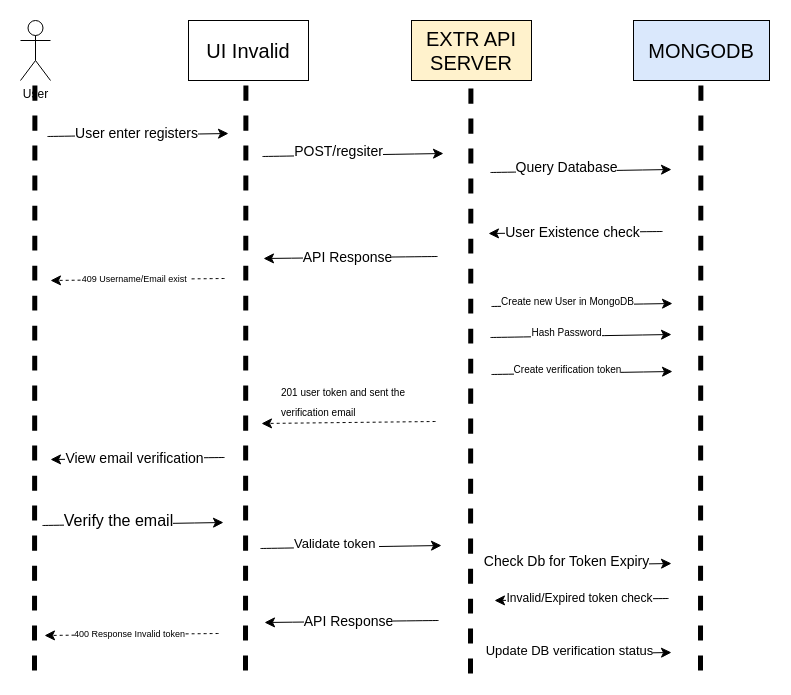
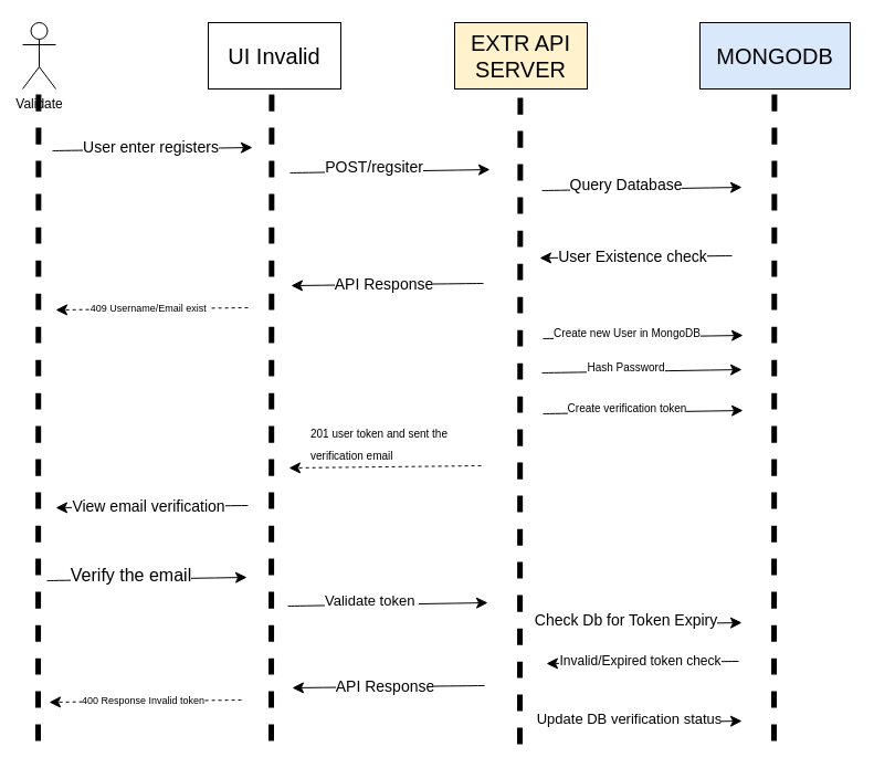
  <mxCell id="0" />
  <mxCell id="1" parent="0" />
- <mxCell id="2" value="User" style="shape=umlActor;verticalLabelPosition=bottom;verticalAlign=top;html=1;outlineConnect=0;" parent="1" vertex="1"><mxGeometry x="20" y="20" width="30" height="60" as="geometry" /></mxCell>
+ <mxCell id="2" value="Validate" style="shape=umlActor;verticalLabelPosition=bottom;verticalAlign=top;html=1;outlineConnect=0;" parent="1" vertex="1"><mxGeometry x="20" y="20" width="30" height="60" as="geometry" /></mxCell>
  <mxCell id="3" value="&lt;span style=&quot;font-size: 20px;&quot;&gt;EXTR API SERVER&lt;/span&gt;" style="rounded=0;whiteSpace=wrap;html=1;fillColor=#fff2cc;" parent="1" vertex="1"><mxGeometry x="411" y="20" width="120" height="60" as="geometry" /></mxCell>
  <mxCell id="4" value="&lt;span style=&quot;font-size: 20px;&quot;&gt;MONGODB&lt;/span&gt;" style="rounded=0;whiteSpace=wrap;html=1;fillColor=#dae8fc;" parent="1" vertex="1"><mxGeometry x="633" y="20" width="136" height="60" as="geometry" /></mxCell>
  <mxCell id="5" value="" style="endArrow=none;dashed=1;html=1;rounded=0;fontSize=12;startSize=8;endSize=8;curved=1;strokeWidth=5;" parent="1" edge="1"><mxGeometry width="50" height="50" relative="1" as="geometry"><mxPoint x="245" y="670" as="sourcePoint" /><mxPoint x="245.41" y="80" as="targetPoint" /></mxGeometry></mxCell>
  <mxCell id="6" value="" style="endArrow=none;dashed=1;html=1;rounded=0;fontSize=12;startSize=8;endSize=8;curved=1;strokeWidth=5;" parent="1" edge="1"><mxGeometry width="50" height="50" relative="1" as="geometry"><mxPoint x="470" y="673" as="sourcePoint" /><mxPoint x="470.41" y="83" as="targetPoint" /></mxGeometry></mxCell>
  <mxCell id="7" value="" style="endArrow=none;dashed=1;html=1;rounded=0;fontSize=12;startSize=8;endSize=8;curved=1;strokeWidth=5;" parent="1" edge="1"><mxGeometry width="50" height="50" relative="1" as="geometry"><mxPoint x="700" y="670" as="sourcePoint" /><mxPoint x="700.41" y="80" as="targetPoint" /></mxGeometry></mxCell>
  <mxCell id="8" value="" style="endArrow=classic;html=1;rounded=0;fontSize=12;startSize=8;endSize=8;curved=1;" parent="1" edge="1"><mxGeometry width="50" height="50" relative="1" as="geometry"><mxPoint x="262" y="156" as="sourcePoint" /><mxPoint x="443" y="153" as="targetPoint" /></mxGeometry></mxCell>
  <mxCell id="9" value="&lt;font style=&quot;font-size: 14px;&quot;&gt;POST/regsiter&lt;/font&gt;" style="edgeLabel;html=1;align=center;verticalAlign=middle;resizable=0;points=[];fontSize=12;" parent="8" vertex="1" connectable="0"><mxGeometry x="-0.158" y="4" relative="1" as="geometry"><mxPoint as="offset" /></mxGeometry></mxCell>
  <mxCell id="10" value="" style="endArrow=classic;html=1;rounded=0;fontSize=12;startSize=8;endSize=8;curved=1;" parent="1" edge="1"><mxGeometry width="50" height="50" relative="1" as="geometry"><mxPoint x="490" y="172" as="sourcePoint" /><mxPoint x="671" y="169" as="targetPoint" /></mxGeometry></mxCell>
  <mxCell id="11" value="&lt;font style=&quot;font-size: 14px;&quot;&gt;Query Database&lt;/font&gt;" style="edgeLabel;html=1;align=center;verticalAlign=middle;resizable=0;points=[];fontSize=12;" parent="10" vertex="1" connectable="0"><mxGeometry x="-0.158" y="4" relative="1" as="geometry"><mxPoint as="offset" /></mxGeometry></mxCell>
  <mxCell id="12" value="" style="endArrow=classic;html=1;rounded=0;fontSize=12;startSize=8;endSize=8;curved=1;" parent="1" edge="1"><mxGeometry width="50" height="50" relative="1" as="geometry"><mxPoint x="662" y="231" as="sourcePoint" /><mxPoint x="488" y="233" as="targetPoint" /></mxGeometry></mxCell>
  <mxCell id="13" value="&lt;font style=&quot;font-size: 14px;&quot;&gt;User Existence check&lt;/font&gt;" style="edgeLabel;html=1;align=center;verticalAlign=middle;resizable=0;points=[];fontSize=12;" parent="12" vertex="1" connectable="0"><mxGeometry x="0.048" y="-1" relative="1" as="geometry"><mxPoint x="1" as="offset" /></mxGeometry></mxCell>
  <mxCell id="14" value="&lt;span style=&quot;font-size: 20px;&quot;&gt;UI Invalid&lt;/span&gt;" style="rounded=0;whiteSpace=wrap;html=1;" parent="1" vertex="1"><mxGeometry x="188" y="20" width="120" height="60" as="geometry" /></mxCell>
  <mxCell id="15" value="" style="endArrow=none;dashed=1;html=1;rounded=0;fontSize=12;startSize=8;endSize=8;curved=1;strokeWidth=5;" parent="1" edge="1"><mxGeometry width="50" height="50" relative="1" as="geometry"><mxPoint x="34" y="670" as="sourcePoint" /><mxPoint x="34.41" y="80" as="targetPoint" /></mxGeometry></mxCell>
  <mxCell id="16" value="" style="endArrow=classic;html=1;rounded=0;fontSize=12;startSize=8;endSize=8;curved=1;" parent="1" edge="1"><mxGeometry width="50" height="50" relative="1" as="geometry"><mxPoint x="47" y="136" as="sourcePoint" /><mxPoint x="228" y="133" as="targetPoint" /></mxGeometry></mxCell>
  <mxCell id="17" value="&lt;font style=&quot;font-size: 14px;&quot;&gt;User enter registers&lt;/font&gt;" style="edgeLabel;html=1;align=center;verticalAlign=middle;resizable=0;points=[];fontSize=12;" parent="16" vertex="1" connectable="0"><mxGeometry x="-0.032" y="2" relative="1" as="geometry"><mxPoint x="1" as="offset" /></mxGeometry></mxCell>
  <mxCell id="18" value="" style="endArrow=classic;html=1;rounded=0;fontSize=12;startSize=8;endSize=8;curved=1;" parent="1" edge="1"><mxGeometry width="50" height="50" relative="1" as="geometry"><mxPoint x="437" y="256" as="sourcePoint" /><mxPoint x="263" y="258" as="targetPoint" /></mxGeometry></mxCell>
  <mxCell id="19" value="&lt;font style=&quot;font-size: 14px;&quot;&gt;API Response&lt;/font&gt;" style="edgeLabel;html=1;align=center;verticalAlign=middle;resizable=0;points=[];fontSize=12;" parent="18" vertex="1" connectable="0"><mxGeometry x="0.048" y="-1" relative="1" as="geometry"><mxPoint x="1" as="offset" /></mxGeometry></mxCell>
  <mxCell id="20" value="" style="endArrow=classic;html=1;rounded=0;fontSize=12;startSize=8;endSize=8;curved=1;dashed=1;" edge="1" parent="1"><mxGeometry width="50" height="50" relative="1" as="geometry"><mxPoint x="224" y="278" as="sourcePoint" /><mxPoint x="50" y="280" as="targetPoint" /></mxGeometry></mxCell>
  <mxCell id="21" value="&lt;font style=&quot;font-size: 9px;&quot;&gt;409 Username/Email exist&amp;nbsp;&lt;/font&gt;" style="edgeLabel;html=1;align=center;verticalAlign=middle;resizable=0;points=[];fontSize=12;" vertex="1" connectable="0" parent="20"><mxGeometry x="0.023" y="-2" relative="1" as="geometry"><mxPoint as="offset" /></mxGeometry></mxCell>
  <mxCell id="22" value="" style="endArrow=classic;html=1;rounded=0;fontSize=12;startSize=8;endSize=8;curved=1;" edge="1" parent="1"><mxGeometry width="50" height="50" relative="1" as="geometry"><mxPoint x="491" y="306" as="sourcePoint" /><mxPoint x="672" y="303" as="targetPoint" /></mxGeometry></mxCell>
  <mxCell id="23" value="&lt;font style=&quot;font-size: 10px;&quot;&gt;Create new User in MongoDB&lt;/font&gt;" style="edgeLabel;html=1;align=center;verticalAlign=middle;resizable=0;points=[];fontSize=12;" vertex="1" connectable="0" parent="22"><mxGeometry x="-0.158" y="4" relative="1" as="geometry"><mxPoint as="offset" /></mxGeometry></mxCell>
  <mxCell id="24" value="" style="endArrow=classic;html=1;rounded=0;fontSize=12;startSize=8;endSize=8;curved=1;" edge="1" parent="1"><mxGeometry width="50" height="50" relative="1" as="geometry"><mxPoint x="490" y="337" as="sourcePoint" /><mxPoint x="671" y="334" as="targetPoint" /></mxGeometry></mxCell>
  <mxCell id="25" value="&lt;font style=&quot;font-size: 10px;&quot;&gt;Hash Password&lt;/font&gt;" style="edgeLabel;html=1;align=center;verticalAlign=middle;resizable=0;points=[];fontSize=12;" vertex="1" connectable="0" parent="24"><mxGeometry x="-0.158" y="4" relative="1" as="geometry"><mxPoint as="offset" /></mxGeometry></mxCell>
  <mxCell id="26" value="" style="endArrow=classic;html=1;rounded=0;fontSize=12;startSize=8;endSize=8;curved=1;" edge="1" parent="1"><mxGeometry width="50" height="50" relative="1" as="geometry"><mxPoint x="491" y="374" as="sourcePoint" /><mxPoint x="672" y="371" as="targetPoint" /></mxGeometry></mxCell>
  <mxCell id="27" value="&lt;font style=&quot;font-size: 10px;&quot;&gt;Create verification token&lt;/font&gt;" style="edgeLabel;html=1;align=center;verticalAlign=middle;resizable=0;points=[];fontSize=12;" vertex="1" connectable="0" parent="26"><mxGeometry x="-0.158" y="4" relative="1" as="geometry"><mxPoint as="offset" /></mxGeometry></mxCell>
  <mxCell id="28" value="" style="endArrow=classic;html=1;rounded=0;fontSize=12;startSize=8;endSize=8;curved=1;dashed=1;" edge="1" parent="1"><mxGeometry width="50" height="50" relative="1" as="geometry"><mxPoint x="435" y="421" as="sourcePoint" /><mxPoint x="261" y="423" as="targetPoint" /></mxGeometry></mxCell>
  <mxCell id="29" value="&lt;font style=&quot;font-size: 10px;&quot;&gt;201 user token&lt;/font&gt;&lt;span style=&quot;font-size: 10px; background-color: initial;&quot;&gt;&amp;nbsp;and sent the verification email&lt;/span&gt;" style="text;html=1;align=left;verticalAlign=middle;whiteSpace=wrap;rounded=0;fontSize=16;" vertex="1" parent="1"><mxGeometry x="279" y="385" width="156" height="30" as="geometry" /></mxCell>
  <mxCell id="30" value="" style="endArrow=classic;html=1;rounded=0;fontSize=12;startSize=8;endSize=8;curved=1;" edge="1" parent="1"><mxGeometry width="50" height="50" relative="1" as="geometry"><mxPoint x="224" y="457" as="sourcePoint" /><mxPoint x="50" y="459" as="targetPoint" /></mxGeometry></mxCell>
  <mxCell id="31" value="&lt;font style=&quot;font-size: 14px;&quot;&gt;View email verification&lt;/font&gt;" style="edgeLabel;html=1;align=center;verticalAlign=middle;resizable=0;points=[];fontSize=12;" vertex="1" connectable="0" parent="30"><mxGeometry x="0.048" y="-1" relative="1" as="geometry"><mxPoint x="1" as="offset" /></mxGeometry></mxCell>
  <mxCell id="32" value="" style="endArrow=classic;html=1;rounded=0;fontSize=12;startSize=8;endSize=8;curved=1;" edge="1" parent="1"><mxGeometry width="50" height="50" relative="1" as="geometry"><mxPoint x="42" y="525" as="sourcePoint" /><mxPoint x="223" y="522" as="targetPoint" /></mxGeometry></mxCell>
  <mxCell id="33" value="&lt;font style=&quot;font-size: 16px;&quot;&gt;Verify the email&lt;/font&gt;" style="edgeLabel;html=1;align=center;verticalAlign=middle;resizable=0;points=[];fontSize=12;" vertex="1" connectable="0" parent="32"><mxGeometry x="-0.158" y="4" relative="1" as="geometry"><mxPoint as="offset" /></mxGeometry></mxCell>
  <mxCell id="34" value="" style="endArrow=classic;html=1;rounded=0;fontSize=12;startSize=8;endSize=8;curved=1;" edge="1" parent="1"><mxGeometry width="50" height="50" relative="1" as="geometry"><mxPoint x="260" y="548" as="sourcePoint" /><mxPoint x="441" y="545" as="targetPoint" /></mxGeometry></mxCell>
  <mxCell id="35" value="&lt;font style=&quot;font-size: 13px;&quot;&gt;Validate token&amp;nbsp;&lt;/font&gt;" style="edgeLabel;html=1;align=center;verticalAlign=middle;resizable=0;points=[];fontSize=12;" vertex="1" connectable="0" parent="34"><mxGeometry x="-0.158" y="4" relative="1" as="geometry"><mxPoint as="offset" /></mxGeometry></mxCell>
  <mxCell id="36" value="" style="endArrow=classic;html=1;rounded=0;fontSize=12;startSize=8;endSize=8;curved=1;" edge="1" parent="1"><mxGeometry width="50" height="50" relative="1" as="geometry"><mxPoint x="490" y="566" as="sourcePoint" /><mxPoint x="671" y="563" as="targetPoint" /></mxGeometry></mxCell>
  <mxCell id="37" value="&lt;font style=&quot;font-size: 14px;&quot;&gt;Check Db for Token Expiry&lt;/font&gt;" style="edgeLabel;html=1;align=center;verticalAlign=middle;resizable=0;points=[];fontSize=12;" vertex="1" connectable="0" parent="36"><mxGeometry x="-0.158" y="4" relative="1" as="geometry"><mxPoint as="offset" /></mxGeometry></mxCell>
  <mxCell id="38" value="" style="endArrow=classic;html=1;rounded=0;fontSize=12;startSize=8;endSize=8;curved=1;" edge="1" parent="1"><mxGeometry width="50" height="50" relative="1" as="geometry"><mxPoint x="490" y="655" as="sourcePoint" /><mxPoint x="671" y="652" as="targetPoint" /></mxGeometry></mxCell>
  <mxCell id="39" value="&lt;font style=&quot;font-size: 13px;&quot;&gt;Update DB verification status&lt;/font&gt;" style="edgeLabel;html=1;align=center;verticalAlign=middle;resizable=0;points=[];fontSize=12;" vertex="1" connectable="0" parent="38"><mxGeometry x="-0.158" y="4" relative="1" as="geometry"><mxPoint x="3" as="offset" /></mxGeometry></mxCell>
  <mxCell id="40" value="" style="endArrow=classic;html=1;rounded=0;fontSize=12;startSize=8;endSize=8;curved=1;" edge="1" parent="1"><mxGeometry width="50" height="50" relative="1" as="geometry"><mxPoint x="668" y="598" as="sourcePoint" /><mxPoint x="494" y="600" as="targetPoint" /></mxGeometry></mxCell>
  <mxCell id="41" value="Invalid/Expired token check" style="edgeLabel;html=1;align=center;verticalAlign=middle;resizable=0;points=[];fontSize=12;" vertex="1" connectable="0" parent="40"><mxGeometry x="0.023" y="-2" relative="1" as="geometry"><mxPoint as="offset" /></mxGeometry></mxCell>
  <mxCell id="42" value="" style="endArrow=classic;html=1;rounded=0;fontSize=12;startSize=8;endSize=8;curved=1;dashed=1;" edge="1" parent="1"><mxGeometry width="50" height="50" relative="1" as="geometry"><mxPoint x="218" y="633" as="sourcePoint" /><mxPoint x="44" y="635" as="targetPoint" /></mxGeometry></mxCell>
  <mxCell id="43" value="&lt;font style=&quot;font-size: 9px;&quot;&gt;400 Response Invalid token&lt;/font&gt;" style="edgeLabel;html=1;align=center;verticalAlign=middle;resizable=0;points=[];fontSize=12;" vertex="1" connectable="0" parent="42"><mxGeometry x="0.023" y="-2" relative="1" as="geometry"><mxPoint as="offset" /></mxGeometry></mxCell>
  <mxCell id="44" value="" style="endArrow=classic;html=1;rounded=0;fontSize=12;startSize=8;endSize=8;curved=1;" edge="1" parent="1"><mxGeometry width="50" height="50" relative="1" as="geometry"><mxPoint x="438" y="620" as="sourcePoint" /><mxPoint x="264" y="622" as="targetPoint" /></mxGeometry></mxCell>
  <mxCell id="45" value="&lt;font style=&quot;font-size: 14px;&quot;&gt;API Response&lt;/font&gt;" style="edgeLabel;html=1;align=center;verticalAlign=middle;resizable=0;points=[];fontSize=12;" vertex="1" connectable="0" parent="44"><mxGeometry x="0.048" y="-1" relative="1" as="geometry"><mxPoint x="1" as="offset" /></mxGeometry></mxCell>
